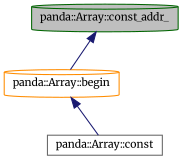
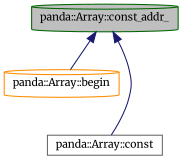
  digraph {
    fontname=Merriweather
    rankdir=TB
    node [fillcolor=white fontname=Merriweather fontsize=10 shape=cylinder style=filled]
    edge [color=midnightblue dir=back fontname=Merriweather fontsize=10 labelfontname=Helvetica labelfontsize=10 style=solid]
    n1 [color=darkgreen fillcolor=grey75 fontcolor=black height=0.2 label="panda::Array::const_addr_" width=0.4]
    n2 [color=darkorange height=0.2 label="panda::Array::begin" width=0.4]
    n3 [color=gray40 height=0.2 label="panda::Array::const" shape=box width=0.4]
    n1 -> n2
-   n2 -> n3
+   n1 -> n3
  }
